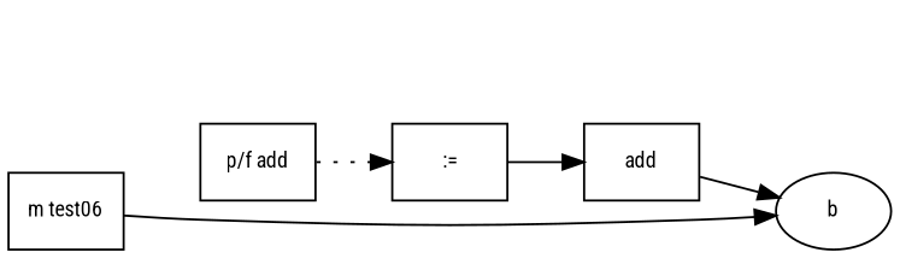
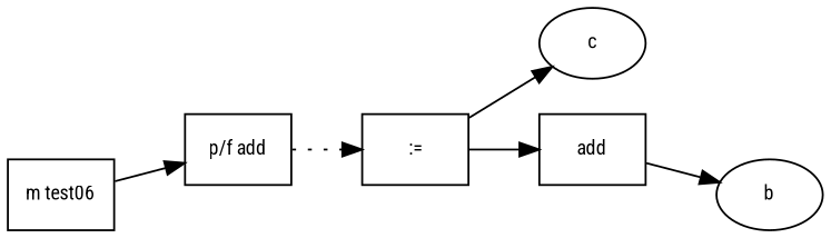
  digraph {
    fontname="Roboto Condensed"
    fontsize=10
    rankdir=LR
    node [fontname="Roboto Condensed" fontsize=10 shape=box]
    edge [fontname="Roboto Condensed" fontsize=10]
    n1 [label="m test06"]
    n2 [label="p/f add"]
    n3 [label=":="]
+   n4 [label=c shape=ellipse]
    n5 [label=add]
    n6 [label=b shape=ellipse]
-   n1 -> n6
+   n1 -> n2
    n2 -> n3 [style=dotted]
+   n3 -> n4
    n3 -> n5
    n5 -> n6
  }
